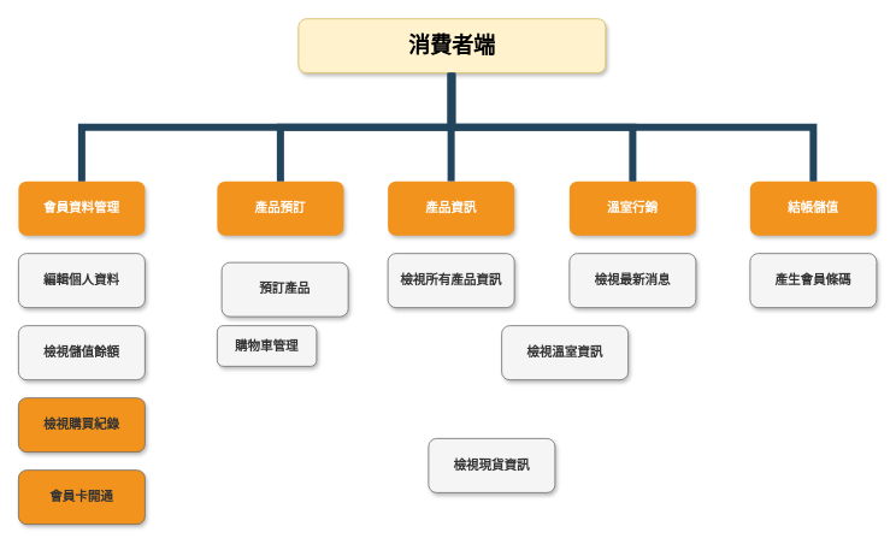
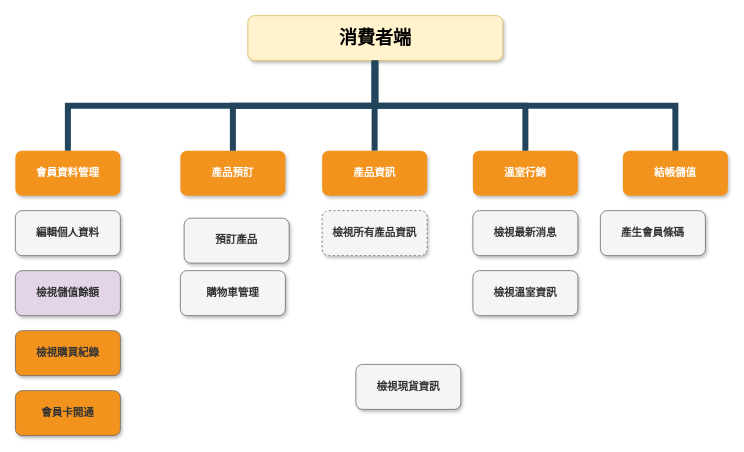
  <mxCell id="0" />
  <mxCell id="1" parent="0" />
  <mxCell id="2" value="消費者端" style="whiteSpace=wrap;rounded=1;shadow=1;fillColor=#fff2cc;strokeColor=#d6b656;fontStyle=1;fontSize=24;fontFamily=Noto Sans TC;" parent="1" vertex="1"><mxGeometry x="330" y="20" width="340" height="60" as="geometry" /></mxCell>
  <mxCell id="3" value="會員資料管理" style="whiteSpace=wrap;rounded=1;fillColor=#F2931E;strokeColor=none;shadow=1;fontColor=#FFFFFF;fontStyle=1;fontSize=14;fontFamily=Noto Sans TC;" parent="1" vertex="1"><mxGeometry x="20" y="200" width="140" height="60" as="geometry" /></mxCell>
  <mxCell id="4" value="產品預訂" style="whiteSpace=wrap;rounded=1;fillColor=#F2931E;strokeColor=none;shadow=1;fontColor=#FFFFFF;fontStyle=1;fontSize=14;fontFamily=Noto Sans TC;" parent="1" vertex="1"><mxGeometry x="240" y="200" width="140" height="60" as="geometry" /></mxCell>
  <mxCell id="5" value="" style="edgeStyle=elbowEdgeStyle;elbow=vertical;rounded=0;fontColor=#000000;endArrow=none;endFill=0;strokeWidth=8;strokeColor=#23445D;fontFamily=Noto Sans TC;" parent="1" target="3" edge="1"><mxGeometry width="100" height="100" relative="1" as="geometry"><mxPoint x="500" y="80" as="sourcePoint" /><mxPoint x="530" y="60" as="targetPoint" /></mxGeometry></mxCell>
  <mxCell id="6" value="" style="edgeStyle=elbowEdgeStyle;elbow=vertical;rounded=0;fontColor=#000000;endArrow=none;endFill=0;strokeWidth=8;strokeColor=#23445D;entryX=0.5;entryY=0;entryDx=0;entryDy=0;fontFamily=Noto Sans TC;" parent="1" target="4" edge="1"><mxGeometry width="100" height="100" relative="1" as="geometry"><mxPoint x="500" y="80" as="sourcePoint" /><mxPoint x="490" y="190" as="targetPoint" /></mxGeometry></mxCell>
  <mxCell id="7" value="產品資訊" style="whiteSpace=wrap;rounded=1;fillColor=#F2931E;strokeColor=none;shadow=1;fontColor=#FFFFFF;fontStyle=1;fontSize=14;fontFamily=Noto Sans TC;" parent="1" vertex="1"><mxGeometry x="429" y="200" width="140" height="60" as="geometry" /></mxCell>
  <mxCell id="8" value="溫室行銷" style="whiteSpace=wrap;rounded=1;fillColor=#F2931E;strokeColor=none;shadow=1;fontColor=#FFFFFF;fontStyle=1;fontSize=14;fontFamily=Noto Sans TC;" parent="1" vertex="1"><mxGeometry x="630" y="200" width="140" height="60" as="geometry" /></mxCell>
  <mxCell id="9" value="" style="edgeStyle=elbowEdgeStyle;elbow=vertical;rounded=0;fontColor=#000000;endArrow=none;endFill=0;strokeWidth=8;strokeColor=#23445D;fontFamily=Noto Sans TC;" parent="1" target="7" edge="1"><mxGeometry width="100" height="100" relative="1" as="geometry"><mxPoint x="499" y="80" as="sourcePoint" /><mxPoint x="399" y="200" as="targetPoint" /></mxGeometry></mxCell>
  <mxCell id="10" value="" style="edgeStyle=elbowEdgeStyle;elbow=vertical;rounded=0;fontColor=#000000;endArrow=none;endFill=0;strokeWidth=8;strokeColor=#23445D;fontFamily=Noto Sans TC;" parent="1" target="8" edge="1"><mxGeometry width="100" height="100" relative="1" as="geometry"><mxPoint x="499" y="80" as="sourcePoint" /><mxPoint x="569" y="200" as="targetPoint" /></mxGeometry></mxCell>
  <mxCell id="11" value="編輯個人資料" style="whiteSpace=wrap;rounded=1;fillColor=#f5f5f5;strokeColor=#666666;shadow=1;fontColor=#333333;fontStyle=1;fontSize=14;fontFamily=Noto Sans TC;" parent="1" vertex="1"><mxGeometry x="20" y="280" width="140" height="60" as="geometry" /></mxCell>
- <mxCell id="12" value="檢視儲值餘額" style="whiteSpace=wrap;rounded=1;fillColor=#f5f5f5;strokeColor=#666666;shadow=1;fontColor=#333333;fontStyle=1;fontSize=14;fontFamily=Noto Sans TC;" parent="1" vertex="1"><mxGeometry x="20" y="360" width="140" height="60" as="geometry" /></mxCell>
+ <mxCell id="12" value="檢視儲值餘額" style="whiteSpace=wrap;rounded=1;fillColor=#e1d5e7;strokeColor=#666666;shadow=1;fontColor=#333333;fontStyle=1;fontSize=14;fontFamily=Noto Sans TC;" parent="1" vertex="1"><mxGeometry x="20" y="360" width="140" height="60" as="geometry" /></mxCell>
  <mxCell id="13" value="檢視購買紀錄" style="whiteSpace=wrap;rounded=1;fillColor=#f2931e;strokeColor=#666666;shadow=1;fontColor=#333333;fontStyle=1;fontSize=14;fontFamily=Noto Sans TC;" parent="1" vertex="1"><mxGeometry x="20" y="440" width="140" height="60" as="geometry" /></mxCell>
- <mxCell id="14" value="檢視所有產品資訊" style="whiteSpace=wrap;rounded=1;fillColor=#f5f5f5;strokeColor=#666666;shadow=1;fontColor=#333333;fontStyle=1;fontSize=14;fontFamily=Noto Sans TC;" parent="1" vertex="1"><mxGeometry x="429" y="280" width="140" height="60" as="geometry" /></mxCell>
+ <mxCell id="14" value="檢視所有產品資訊" style="whiteSpace=wrap;rounded=1;fillColor=#f5f5f5;strokeColor=#666666;shadow=1;fontColor=#333333;fontStyle=1;fontSize=14;fontFamily=Noto Sans TC;dashed=1;" parent="1" vertex="1"><mxGeometry x="429" y="280" width="140" height="60" as="geometry" /></mxCell>
  <mxCell id="15" value="檢視現貨資訊" style="whiteSpace=wrap;rounded=1;fillColor=#f5f5f5;strokeColor=#666666;shadow=1;fontColor=#333333;fontStyle=1;fontSize=14;fontFamily=Noto Sans TC;" parent="1" vertex="1"><mxGeometry x="474" y="485" width="140" height="60" as="geometry" /></mxCell>
  <mxCell id="16" value="結帳儲值" style="whiteSpace=wrap;rounded=1;fillColor=#F2931E;strokeColor=none;shadow=1;fontColor=#FFFFFF;fontStyle=1;fontSize=14;fontFamily=Noto Sans TC;" parent="1" vertex="1"><mxGeometry x="830" y="200" width="140" height="60" as="geometry" /></mxCell>
  <mxCell id="17" value="" style="edgeStyle=elbowEdgeStyle;elbow=vertical;rounded=0;fontColor=#000000;endArrow=none;endFill=0;strokeWidth=8;strokeColor=#23445D;fontFamily=Noto Sans TC;entryX=0.5;entryY=0;entryDx=0;entryDy=0;" parent="1" target="16" edge="1"><mxGeometry width="100" height="100" relative="1" as="geometry"><mxPoint x="499" y="80" as="sourcePoint" /><mxPoint x="740" y="200" as="targetPoint" /></mxGeometry></mxCell>
  <mxCell id="18" value="檢視最新消息" style="whiteSpace=wrap;rounded=1;fillColor=#f5f5f5;strokeColor=#666666;shadow=1;fontColor=#333333;fontStyle=1;fontSize=14;fontFamily=Noto Sans TC;" parent="1" vertex="1"><mxGeometry x="630" y="280" width="140" height="60" as="geometry" /></mxCell>
- <mxCell id="19" value="產生會員條碼" style="whiteSpace=wrap;rounded=1;fillColor=#f5f5f5;strokeColor=#666666;shadow=1;fontColor=#333333;fontStyle=1;fontSize=14;fontFamily=Noto Sans TC;" parent="1" vertex="1"><mxGeometry x="830" y="280" width="140" height="60" as="geometry" /></mxCell>
+ <mxCell id="19" value="產生會員條碼" style="whiteSpace=wrap;rounded=1;fillColor=#f5f5f5;strokeColor=#666666;shadow=1;fontColor=#333333;fontStyle=1;fontSize=14;fontFamily=Noto Sans TC;" parent="1" vertex="1"><mxGeometry x="800" y="280" width="140" height="60" as="geometry" /></mxCell>
  <mxCell id="20" value="預訂產品" style="whiteSpace=wrap;rounded=1;fillColor=#f5f5f5;strokeColor=#666666;shadow=1;fontColor=#333333;fontStyle=1;fontSize=14;fontFamily=Noto Sans TC;" parent="1" vertex="1"><mxGeometry x="245" y="290" width="140" height="60" as="geometry" /></mxCell>
- <mxCell id="21" value="檢視溫室資訊" style="whiteSpace=wrap;rounded=1;fillColor=#f5f5f5;strokeColor=#666666;shadow=1;fontColor=#333333;fontStyle=1;fontSize=14;fontFamily=Noto Sans TC;" parent="1" vertex="1"><mxGeometry x="555" y="360" width="140" height="60" as="geometry" /></mxCell>
+ <mxCell id="21" value="檢視溫室資訊" style="whiteSpace=wrap;rounded=1;fillColor=#f5f5f5;strokeColor=#666666;shadow=1;fontColor=#333333;fontStyle=1;fontSize=14;fontFamily=Noto Sans TC;" parent="1" vertex="1"><mxGeometry x="630" y="360" width="140" height="60" as="geometry" /></mxCell>
  <mxCell id="22" value="會員卡開通" style="whiteSpace=wrap;rounded=1;fillColor=#f2931e;strokeColor=#666666;shadow=1;fontColor=#333333;fontStyle=1;fontSize=14;fontFamily=Noto Sans TC;" vertex="1" parent="1"><mxGeometry x="20" y="520" width="140" height="60" as="geometry" /></mxCell>
- <mxCell id="23" value="購物車管理" style="whiteSpace=wrap;rounded=1;fillColor=#f5f5f5;strokeColor=#666666;shadow=1;fontColor=#333333;fontStyle=1;fontSize=14;fontFamily=Noto Sans TC;" vertex="1" parent="1"><mxGeometry x="240" y="360" width="110" height="45" as="geometry" /></mxCell>
+ <mxCell id="23" value="購物車管理" style="whiteSpace=wrap;rounded=1;fillColor=#f5f5f5;strokeColor=#666666;shadow=1;fontColor=#333333;fontStyle=1;fontSize=14;fontFamily=Noto Sans TC;" vertex="1" parent="1"><mxGeometry x="240" y="360" width="140" height="60" as="geometry" /></mxCell>
